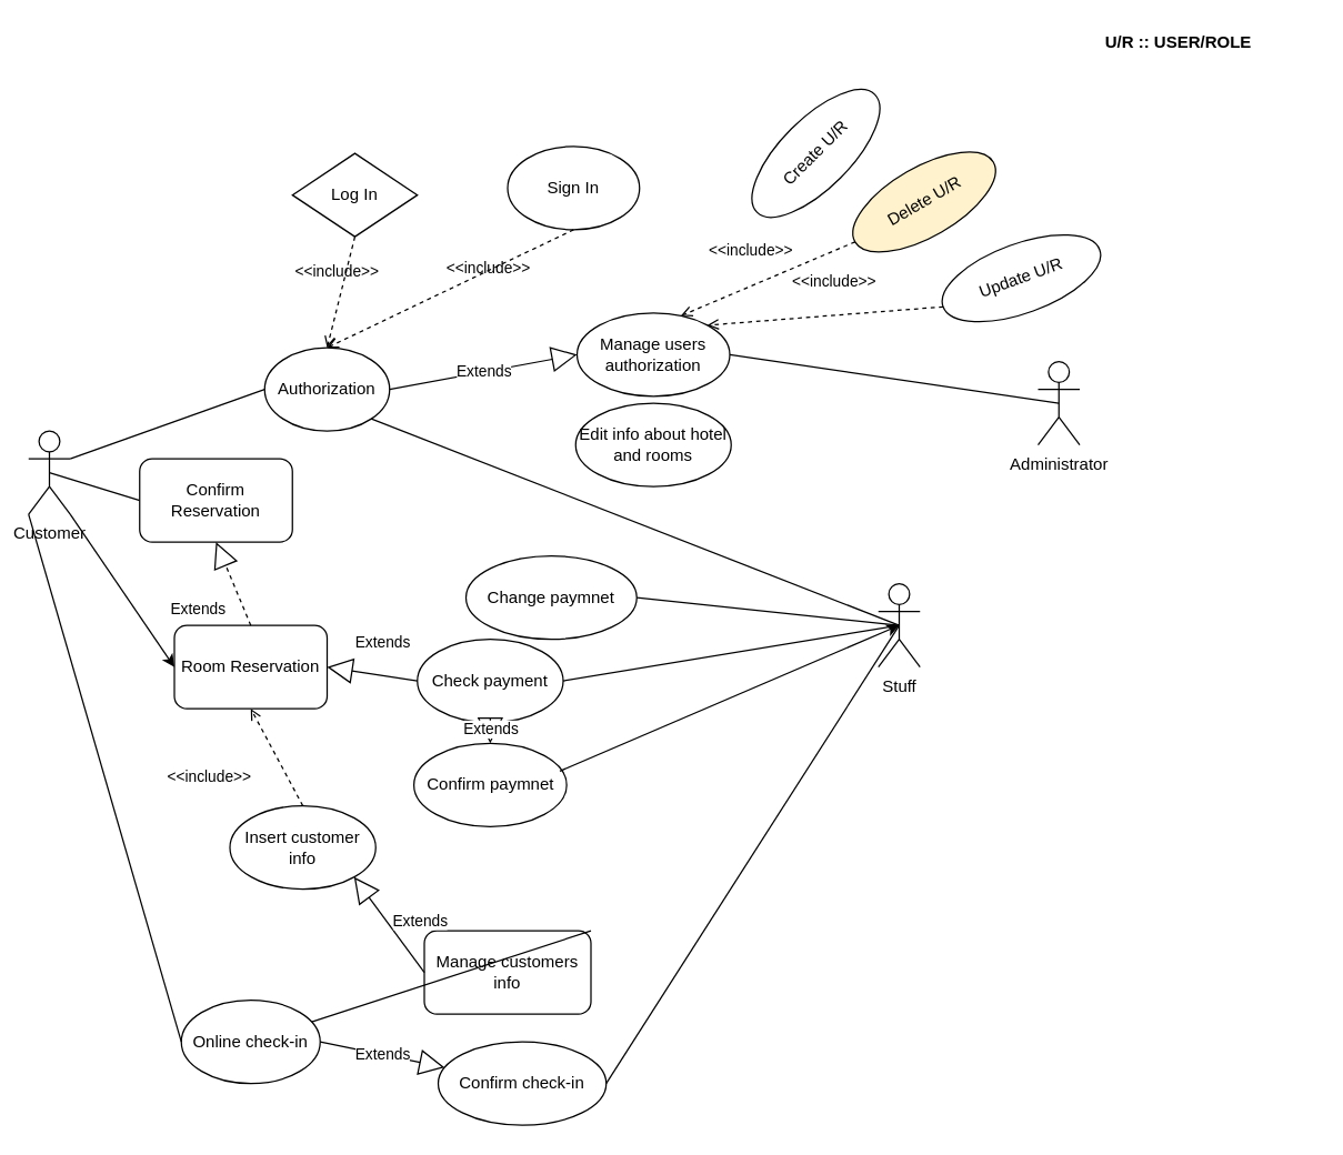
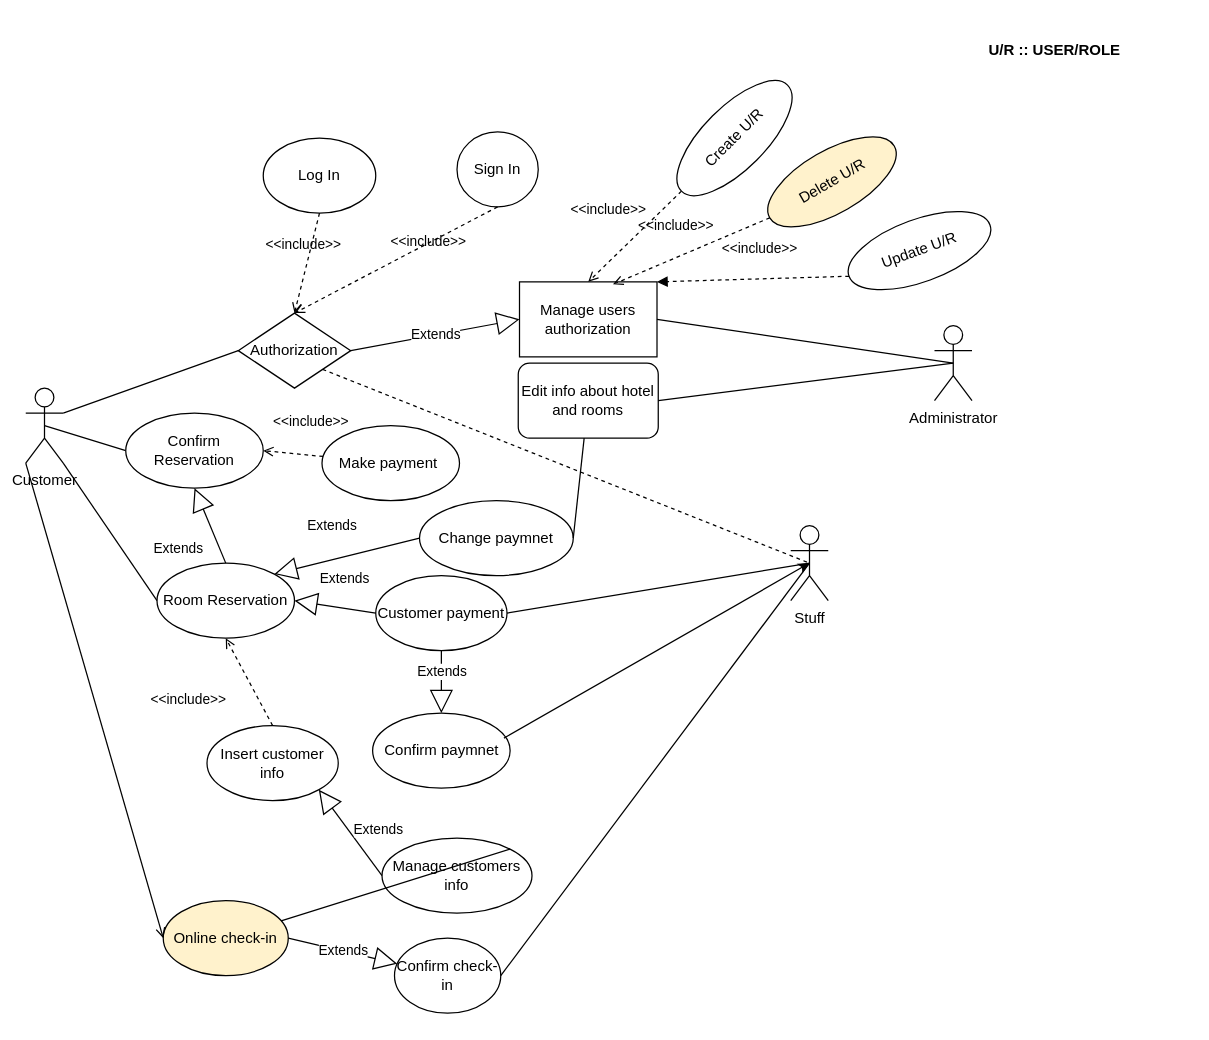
  <mxCell id="0" />
  <mxCell id="1" parent="0" />
  <mxCell id="2" value="Customer" style="shape=umlActor;verticalLabelPosition=bottom;labelBackgroundColor=#ffffff;verticalAlign=top;html=1;outlineConnect=0;" vertex="1" parent="1"><mxGeometry x="20" y="310" width="30" height="60" as="geometry" /></mxCell>
  <mxCell id="3" value="Stuff&lt;br&gt;" style="shape=umlActor;verticalLabelPosition=bottom;labelBackgroundColor=#ffffff;verticalAlign=top;html=1;outlineConnect=0;" vertex="1" parent="1"><mxGeometry x="632" y="420" width="30" height="60" as="geometry" /></mxCell>
  <mxCell id="4" value="Administrator" style="shape=umlActor;verticalLabelPosition=bottom;labelBackgroundColor=#ffffff;verticalAlign=top;html=1;outlineConnect=0;" vertex="1" parent="1"><mxGeometry x="747" y="260" width="30" height="60" as="geometry" /></mxCell>
- <mxCell id="5" value="Authorization" style="ellipse;whiteSpace=wrap;html=1;" vertex="1" parent="1"><mxGeometry x="190" y="250" width="90" height="60" as="geometry" /></mxCell>
- <mxCell id="6" value="Log In" style="rhombus;whiteSpace=wrap;html=1;" vertex="1" parent="1"><mxGeometry x="210" y="110" width="90" height="60" as="geometry" /></mxCell>
- <mxCell id="7" value="Sign In" style="ellipse;whiteSpace=wrap;html=1;" vertex="1" parent="1"><mxGeometry x="365" y="105" width="95" height="60" as="geometry" /></mxCell>
+ <mxCell id="5" value="Authorization" style="rhombus;whiteSpace=wrap;html=1;" vertex="1" parent="1"><mxGeometry x="190" y="250" width="90" height="60" as="geometry" /></mxCell>
+ <mxCell id="6" value="Log In" style="ellipse;whiteSpace=wrap;html=1;" vertex="1" parent="1"><mxGeometry x="210" y="110" width="90" height="60" as="geometry" /></mxCell>
+ <mxCell id="7" value="Sign In" style="ellipse;whiteSpace=wrap;html=1;" vertex="1" parent="1"><mxGeometry x="365" y="105" width="65" height="60" as="geometry" /></mxCell>
  <mxCell id="8" value="" style="endArrow=none;html=1;entryX=0;entryY=0.5;entryDx=0;entryDy=0;exitX=1;exitY=0.333;exitDx=0;exitDy=0;exitPerimeter=0;" edge="1" parent="1" source="2" target="5"><mxGeometry width="50" height="50" relative="1" as="geometry"><mxPoint x="85" y="360" as="sourcePoint" /><mxPoint x="135" y="310" as="targetPoint" /></mxGeometry></mxCell>
  <mxCell id="9" value="&amp;lt;&amp;lt;include&amp;gt;&amp;gt;" style="edgeStyle=none;html=1;endArrow=open;verticalAlign=bottom;dashed=1;labelBackgroundColor=none;exitX=0.5;exitY=1;exitDx=0;exitDy=0;entryX=0.5;entryY=0;entryDx=0;entryDy=0;" edge="1" parent="1" source="6" target="5"><mxGeometry x="-0.132" y="-3" width="160" relative="1" as="geometry"><mxPoint x="135" y="450" as="sourcePoint" /><mxPoint x="295" y="450" as="targetPoint" /><mxPoint x="-1" as="offset" /></mxGeometry></mxCell>
  <mxCell id="10" value="&amp;lt;&amp;lt;include&amp;gt;&amp;gt;" style="edgeStyle=none;html=1;endArrow=open;verticalAlign=bottom;dashed=1;labelBackgroundColor=none;entryX=0.5;entryY=0;entryDx=0;entryDy=0;exitX=0.5;exitY=1;exitDx=0;exitDy=0;" edge="1" parent="1" source="7" target="5"><mxGeometry x="-0.283" y="7" width="160" relative="1" as="geometry"><mxPoint x="125" y="450" as="sourcePoint" /><mxPoint x="285" y="450" as="targetPoint" /><mxPoint as="offset" /></mxGeometry></mxCell>
- <mxCell id="11" value="Room Reservation" style="whiteSpace=wrap;html=1;rounded=1;" vertex="1" parent="1"><mxGeometry x="125" y="450" width="110" height="60" as="geometry" /></mxCell>
- <mxCell id="12" value="Online check-in" style="ellipse;whiteSpace=wrap;html=1;" vertex="1" parent="1"><mxGeometry x="130" y="720" width="100" height="60" as="geometry" /></mxCell>
+ <mxCell id="11" value="Room Reservation" style="ellipse;whiteSpace=wrap;html=1;" vertex="1" parent="1"><mxGeometry x="125" y="450" width="110" height="60" as="geometry" /></mxCell>
+ <mxCell id="12" value="Online check-in" style="ellipse;whiteSpace=wrap;html=1;fillColor=#fff2cc;" vertex="1" parent="1"><mxGeometry x="130" y="720" width="100" height="60" as="geometry" /></mxCell>
+ <mxCell id="13" value="Make payment&amp;nbsp;" style="ellipse;whiteSpace=wrap;html=1;" vertex="1" parent="1"><mxGeometry x="257" y="340" width="110" height="60" as="geometry" /></mxCell>
  <mxCell id="14" value="Insert customer info" style="ellipse;whiteSpace=wrap;html=1;" vertex="1" parent="1"><mxGeometry x="165" y="580" width="105" height="60" as="geometry" /></mxCell>
- <mxCell id="15" value="" style="endArrow=none;html=1;exitX=0;exitY=1;exitDx=0;exitDy=0;exitPerimeter=0;entryX=0;entryY=0.5;entryDx=0;entryDy=0;" edge="1" parent="1" source="2" target="12"><mxGeometry width="50" height="50" relative="1" as="geometry"><mxPoint x="80" y="450" as="sourcePoint" /><mxPoint x="130" y="400" as="targetPoint" /></mxGeometry></mxCell>
+ <mxCell id="15" value="" style="endArrow=open;html=1;exitX=0;exitY=1;exitDx=0;exitDy=0;exitPerimeter=0;entryX=0;entryY=0.5;entryDx=0;entryDy=0;" edge="1" parent="1" source="2" target="12"><mxGeometry width="50" height="50" relative="1" as="geometry"><mxPoint x="80" y="450" as="sourcePoint" /><mxPoint x="130" y="400" as="targetPoint" /></mxGeometry></mxCell>
  <mxCell id="16" value="&amp;lt;&amp;lt;include&amp;gt;&amp;gt;" style="edgeStyle=none;html=1;endArrow=open;verticalAlign=bottom;dashed=1;labelBackgroundColor=none;exitX=0.5;exitY=0;exitDx=0;exitDy=0;entryX=0.5;entryY=1;entryDx=0;entryDy=0;" edge="1" parent="1" source="14" target="11"><mxGeometry x="0.08" y="54" width="160" relative="1" as="geometry"><mxPoint x="135" y="500" as="sourcePoint" /><mxPoint x="535" y="490" as="targetPoint" /><mxPoint as="offset" /></mxGeometry></mxCell>
+ <mxCell id="17" value="&amp;lt;&amp;lt;include&amp;gt;&amp;gt;" style="edgeStyle=none;html=1;endArrow=open;verticalAlign=bottom;dashed=1;labelBackgroundColor=none;entryX=1;entryY=0.5;entryDx=0;entryDy=0;" edge="1" parent="1" source="13" target="19"><mxGeometry x="-0.501" y="-18" width="160" relative="1" as="geometry"><mxPoint x="285" y="480" as="sourcePoint" /><mxPoint x="265" y="550" as="targetPoint" /><mxPoint as="offset" /></mxGeometry></mxCell>
  <mxCell id="18" value="" style="endArrow=none;html=1;exitX=0.5;exitY=0.5;exitDx=0;exitDy=0;exitPerimeter=0;entryX=0;entryY=0.5;entryDx=0;entryDy=0;" edge="1" parent="1" source="2" target="19"><mxGeometry width="50" height="50" relative="1" as="geometry"><mxPoint x="45" y="470" as="sourcePoint" /><mxPoint x="85" y="480" as="targetPoint" /></mxGeometry></mxCell>
- <mxCell id="19" value="Confirm Reservation" style="whiteSpace=wrap;html=1;rounded=1;" vertex="1" parent="1"><mxGeometry x="100" y="330" width="110" height="60" as="geometry" /></mxCell>
- <mxCell id="20" value="Extends" style="endArrow=block;endSize=16;endFill=0;html=1;entryX=0.5;entryY=1;entryDx=0;entryDy=0;exitX=0.5;exitY=0;exitDx=0;exitDy=0;dashed=1;" edge="1" parent="1" source="11" target="19"><mxGeometry x="-0.188" y="30" width="160" relative="1" as="geometry"><mxPoint x="150" y="700" as="sourcePoint" /><mxPoint x="310" y="700" as="targetPoint" /><mxPoint as="offset" /></mxGeometry></mxCell>
- <mxCell id="21" value="" style="endArrow=classic;html=1;entryX=0;entryY=0.5;entryDx=0;entryDy=0;exitX=1;exitY=1;exitDx=0;exitDy=0;exitPerimeter=0;" edge="1" parent="1" source="2" target="11"><mxGeometry width="50" height="50" relative="1" as="geometry"><mxPoint x="5" y="880" as="sourcePoint" /><mxPoint x="55" y="830" as="targetPoint" /></mxGeometry></mxCell>
- <mxCell id="22" value="Check payment" style="ellipse;whiteSpace=wrap;html=1;" vertex="1" parent="1"><mxGeometry x="300" y="460" width="105" height="60" as="geometry" /></mxCell>
+ <mxCell id="19" value="Confirm Reservation" style="ellipse;whiteSpace=wrap;html=1;" vertex="1" parent="1"><mxGeometry x="100" y="330" width="110" height="60" as="geometry" /></mxCell>
+ <mxCell id="20" value="Extends" style="endArrow=block;endSize=16;endFill=0;html=1;entryX=0.5;entryY=1;entryDx=0;entryDy=0;exitX=0.5;exitY=0;exitDx=0;exitDy=0;" edge="1" parent="1" source="11" target="19"><mxGeometry x="-0.188" y="30" width="160" relative="1" as="geometry"><mxPoint x="150" y="700" as="sourcePoint" /><mxPoint x="310" y="700" as="targetPoint" /><mxPoint as="offset" /></mxGeometry></mxCell>
+ <mxCell id="21" value="" style="endArrow=none;html=1;entryX=0;entryY=0.5;entryDx=0;entryDy=0;exitX=1;exitY=1;exitDx=0;exitDy=0;exitPerimeter=0;" edge="1" parent="1" source="2" target="11"><mxGeometry width="50" height="50" relative="1" as="geometry"><mxPoint x="5" y="880" as="sourcePoint" /><mxPoint x="55" y="830" as="targetPoint" /></mxGeometry></mxCell>
+ <mxCell id="22" value="Customer payment" style="ellipse;whiteSpace=wrap;html=1;" vertex="1" parent="1"><mxGeometry x="300" y="460" width="105" height="60" as="geometry" /></mxCell>
  <mxCell id="23" value="Extends" style="endArrow=block;endSize=16;endFill=0;html=1;exitX=0;exitY=0.5;exitDx=0;exitDy=0;entryX=1;entryY=0.5;entryDx=0;entryDy=0;" edge="1" parent="1" source="22" target="11"><mxGeometry x="-0.113" y="-24" width="160" relative="1" as="geometry"><mxPoint x="165" y="570" as="sourcePoint" /><mxPoint x="325" y="570" as="targetPoint" /><mxPoint as="offset" /></mxGeometry></mxCell>
- <mxCell id="24" value="Confirm paymnet" style="ellipse;whiteSpace=wrap;html=1;" vertex="1" parent="1"><mxGeometry x="297.5" y="535" width="110" height="60" as="geometry" /></mxCell>
+ <mxCell id="24" value="Confirm paymnet" style="ellipse;whiteSpace=wrap;html=1;" vertex="1" parent="1"><mxGeometry x="297.5" y="570" width="110" height="60" as="geometry" /></mxCell>
  <mxCell id="25" value="" style="endArrow=classic;html=1;exitX=0.955;exitY=0.333;exitDx=0;exitDy=0;exitPerimeter=0;entryX=0.5;entryY=0.5;entryDx=0;entryDy=0;entryPerimeter=0;" edge="1" parent="1" source="24" target="3"><mxGeometry width="50" height="50" relative="1" as="geometry"><mxPoint x="525" y="550" as="sourcePoint" /><mxPoint x="575" y="500" as="targetPoint" /></mxGeometry></mxCell>
  <mxCell id="26" value="" style="endArrow=none;html=1;exitX=1;exitY=0.5;exitDx=0;exitDy=0;entryX=0.5;entryY=0.5;entryDx=0;entryDy=0;entryPerimeter=0;" edge="1" parent="1" source="22" target="3"><mxGeometry width="50" height="50" relative="1" as="geometry"><mxPoint x="525" y="540" as="sourcePoint" /><mxPoint x="575" y="490" as="targetPoint" /></mxGeometry></mxCell>
  <mxCell id="27" value="Extends" style="endArrow=block;endSize=16;endFill=0;html=1;entryX=0.5;entryY=0;entryDx=0;entryDy=0;exitX=0.5;exitY=1;exitDx=0;exitDy=0;" edge="1" parent="1" source="22" target="24"><mxGeometry x="-0.333" width="160" relative="1" as="geometry"><mxPoint x="340" y="570" as="sourcePoint" /><mxPoint x="500" y="570" as="targetPoint" /><mxPoint as="offset" /></mxGeometry></mxCell>
- <mxCell id="28" value="Manage customers info" style="whiteSpace=wrap;html=1;rounded=1;" vertex="1" parent="1"><mxGeometry x="305" y="670" width="120" height="60" as="geometry" /></mxCell>
+ <mxCell id="28" value="Manage customers info" style="ellipse;whiteSpace=wrap;html=1;" vertex="1" parent="1"><mxGeometry x="305" y="670" width="120" height="60" as="geometry" /></mxCell>
  <mxCell id="29" value="" style="endArrow=none;html=1;exitX=1;exitY=0;exitDx=0;exitDy=0;" edge="1" parent="1" source="28" target="12"><mxGeometry width="50" height="50" relative="1" as="geometry"><mxPoint x="467.5" y="670" as="sourcePoint" /><mxPoint x="517.5" y="620" as="targetPoint" /></mxGeometry></mxCell>
  <mxCell id="30" value="Extends" style="endArrow=block;endSize=16;endFill=0;html=1;exitX=0;exitY=0.5;exitDx=0;exitDy=0;entryX=1;entryY=1;entryDx=0;entryDy=0;" edge="1" parent="1" source="28" target="14"><mxGeometry x="-0.265" y="-20" width="160" relative="1" as="geometry"><mxPoint x="5" y="770" as="sourcePoint" /><mxPoint x="165" y="770" as="targetPoint" /><mxPoint x="-1" as="offset" /></mxGeometry></mxCell>
- <mxCell id="31" value="" style="endArrow=none;html=1;exitX=1;exitY=1;exitDx=0;exitDy=0;entryX=0.5;entryY=0.5;entryDx=0;entryDy=0;entryPerimeter=0;" edge="1" parent="1" source="5" target="3"><mxGeometry width="50" height="50" relative="1" as="geometry"><mxPoint x="525" y="425" as="sourcePoint" /><mxPoint x="575" y="375" as="targetPoint" /></mxGeometry></mxCell>
- <mxCell id="32" value="Manage users authorization" style="ellipse;whiteSpace=wrap;html=1;" vertex="1" parent="1"><mxGeometry x="415" y="225" width="110" height="60" as="geometry" /></mxCell>
+ <mxCell id="31" value="" style="endArrow=none;html=1;exitX=1;exitY=1;exitDx=0;exitDy=0;entryX=0.5;entryY=0.5;entryDx=0;entryDy=0;entryPerimeter=0;dashed=1;" edge="1" parent="1" source="5" target="3"><mxGeometry width="50" height="50" relative="1" as="geometry"><mxPoint x="525" y="425" as="sourcePoint" /><mxPoint x="575" y="375" as="targetPoint" /></mxGeometry></mxCell>
+ <mxCell id="32" value="Manage users authorization" style="whiteSpace=wrap;html=1;rounded=0;" vertex="1" parent="1"><mxGeometry x="415" y="225" width="110" height="60" as="geometry" /></mxCell>
  <mxCell id="33" value="" style="endArrow=none;html=1;entryX=0.5;entryY=0.5;entryDx=0;entryDy=0;entryPerimeter=0;exitX=1;exitY=0.5;exitDx=0;exitDy=0;" edge="1" parent="1" source="32" target="4"><mxGeometry width="50" height="50" relative="1" as="geometry"><mxPoint x="5" y="810" as="sourcePoint" /><mxPoint x="595" y="360" as="targetPoint" /></mxGeometry></mxCell>
  <mxCell id="34" value="Extends" style="endArrow=block;endSize=16;endFill=0;html=1;exitX=1;exitY=0.5;exitDx=0;exitDy=0;entryX=0;entryY=0.5;entryDx=0;entryDy=0;" edge="1" parent="1" source="5" target="32"><mxGeometry width="160" relative="1" as="geometry"><mxPoint x="315" y="299.5" as="sourcePoint" /><mxPoint x="475" y="299.5" as="targetPoint" /></mxGeometry></mxCell>
- <mxCell id="36" value="&amp;lt;&amp;lt;include&amp;gt;&amp;gt;" style="edgeStyle=none;html=1;endArrow=open;verticalAlign=bottom;dashed=1;labelBackgroundColor=none;exitX=0;exitY=0.5;exitDx=0;exitDy=0;entryX=1;entryY=0;entryDx=0;entryDy=0;" edge="1" parent="1" source="40" target="32"><mxGeometry x="-0.08" y="-16" width="160" relative="1" as="geometry"><mxPoint x="515" y="409.5" as="sourcePoint" /><mxPoint x="675" y="409.5" as="targetPoint" /><mxPoint as="offset" /></mxGeometry></mxCell>
+ <mxCell id="35" value="&amp;lt;&amp;lt;include&amp;gt;&amp;gt;" style="edgeStyle=none;html=1;endArrow=open;verticalAlign=bottom;dashed=1;labelBackgroundColor=none;entryX=0.5;entryY=0;entryDx=0;entryDy=0;exitX=0;exitY=0.5;exitDx=0;exitDy=0;" edge="1" parent="1" source="38" target="32"><mxGeometry x="0.118" y="-24" width="160" relative="1" as="geometry"><mxPoint x="585" y="190" as="sourcePoint" /><mxPoint x="665" y="180" as="targetPoint" /><mxPoint as="offset" /></mxGeometry></mxCell>
+ <mxCell id="36" value="&amp;lt;&amp;lt;include&amp;gt;&amp;gt;" style="edgeStyle=none;html=1;endArrow=block;verticalAlign=bottom;dashed=1;labelBackgroundColor=none;exitX=0;exitY=0.5;exitDx=0;exitDy=0;entryX=1;entryY=0;entryDx=0;entryDy=0;" edge="1" parent="1" source="40" target="32"><mxGeometry x="-0.08" y="-16" width="160" relative="1" as="geometry"><mxPoint x="515" y="409.5" as="sourcePoint" /><mxPoint x="675" y="409.5" as="targetPoint" /><mxPoint as="offset" /></mxGeometry></mxCell>
  <mxCell id="37" value="&amp;lt;&amp;lt;include&amp;gt;&amp;gt;" style="edgeStyle=none;html=1;endArrow=open;verticalAlign=bottom;dashed=1;labelBackgroundColor=none;entryX=0.68;entryY=0.033;entryDx=0;entryDy=0;entryPerimeter=0;exitX=0;exitY=0.5;exitDx=0;exitDy=0;" edge="1" parent="1" source="39" target="32"><mxGeometry x="0.099" y="-15" width="160" relative="1" as="geometry"><mxPoint x="685" as="sourcePoint" y="210" /><mxPoint x="565" y="260" as="targetPoint" /><mxPoint as="offset" /></mxGeometry></mxCell>
  <mxCell id="38" value="Create U/R" style="ellipse;whiteSpace=wrap;html=1;rotation=-45;" vertex="1" parent="1"><mxGeometry x="527" y="85" width="120" height="50" as="geometry" /></mxCell>
  <mxCell id="39" value="Delete U/R" style="ellipse;whiteSpace=wrap;html=1;rotation=-30;fillColor=#fff2cc;" vertex="1" parent="1"><mxGeometry x="607.5" y="120" width="115" height="50" as="geometry" /></mxCell>
  <mxCell id="40" value="Update U/R" style="ellipse;whiteSpace=wrap;html=1;rotation=-20;" vertex="1" parent="1"><mxGeometry x="675" y="175" width="120" height="50" as="geometry" /></mxCell>
- <mxCell id="41" value="Edit info about hotel and rooms" style="ellipse;whiteSpace=wrap;html=1;" vertex="1" parent="1"><mxGeometry x="414" y="290" width="112" height="60" as="geometry" /></mxCell>
- <mxCell id="43" value="Confirm check-in" style="ellipse;whiteSpace=wrap;html=1;" vertex="1" parent="1"><mxGeometry x="315" y="750" width="121" height="60" as="geometry" /></mxCell>
+ <mxCell id="41" value="Edit info about hotel and rooms" style="whiteSpace=wrap;html=1;rounded=1;" vertex="1" parent="1"><mxGeometry x="414" y="290" width="112" height="60" as="geometry" /></mxCell>
+ <mxCell id="42" value="" style="endArrow=none;html=1;exitX=1;exitY=0.5;exitDx=0;exitDy=0;entryX=0.5;entryY=0.5;entryDx=0;entryDy=0;entryPerimeter=0;" edge="1" parent="1" source="41" target="4"><mxGeometry width="50" height="50" relative="1" as="geometry"><mxPoint x="695" y="380" as="sourcePoint" /><mxPoint x="745" y="330" as="targetPoint" /></mxGeometry></mxCell>
+ <mxCell id="43" value="Confirm check-in" style="ellipse;whiteSpace=wrap;html=1;" vertex="1" parent="1"><mxGeometry x="315" y="750" width="85" height="60" as="geometry" /></mxCell>
  <mxCell id="44" value="" style="endArrow=none;html=1;entryX=0.5;entryY=0.5;entryDx=0;entryDy=0;entryPerimeter=0;exitX=1;exitY=0.5;exitDx=0;exitDy=0;" edge="1" parent="1" source="43" target="3"><mxGeometry width="50" height="50" relative="1" as="geometry"><mxPoint x="515" y="665" as="sourcePoint" /><mxPoint x="565" y="615" as="targetPoint" /></mxGeometry></mxCell>
  <mxCell id="45" value="Extends" style="endArrow=block;endSize=16;endFill=0;html=1;exitX=1;exitY=0.5;exitDx=0;exitDy=0;" edge="1" parent="1" source="12" target="43"><mxGeometry width="160" relative="1" as="geometry"><mxPoint x="5" y="870" as="sourcePoint" /><mxPoint x="335" y="840" as="targetPoint" /></mxGeometry></mxCell>
- <mxCell id="46" value="&lt;b&gt;U/R :: USER/ROLE&amp;nbsp;&lt;/b&gt;" style="text;html=1;strokeColor=none;fillColor=none;align=center;verticalAlign=middle;whiteSpace=wrap;rounded=0;" vertex="1" parent="1"><mxGeometry x="755" y="20" width="190" height="20" as="geometry" /></mxCell>
+ <mxCell id="46" value="&lt;b&gt;U/R :: USER/ROLE&amp;nbsp;&lt;/b&gt;" style="text;html=1;strokeColor=none;fillColor=none;align=center;verticalAlign=middle;whiteSpace=wrap;rounded=0;" vertex="1" parent="1"><mxGeometry x="750" y="30" width="190" height="20" as="geometry" /></mxCell>
  <mxCell id="47" value="Change paymnet" style="ellipse;whiteSpace=wrap;html=1;" vertex="1" parent="1"><mxGeometry x="335" y="400" width="123" height="60" as="geometry" /></mxCell>
- <mxCell id="48" value="" style="endArrow=none;html=1;entryX=0.5;entryY=0.5;entryDx=0;entryDy=0;entryPerimeter=0;exitX=1;exitY=0.5;exitDx=0;exitDy=0;" edge="1" parent="1" source="47" target="3"><mxGeometry width="50" height="50" relative="1" as="geometry"><mxPoint x="515" y="480" as="sourcePoint" /><mxPoint x="565" y="430" as="targetPoint" /></mxGeometry></mxCell>
+ <mxCell id="48" value="" style="endArrow=none;html=1;exitX=1;exitY=0.5;exitDx=0;exitDy=0;" edge="1" parent="1" source="47" target="41"><mxGeometry width="50" height="50" relative="1" as="geometry"><mxPoint x="515" y="480" as="sourcePoint" /><mxPoint x="565" y="430" as="targetPoint" /></mxGeometry></mxCell>
+ <mxCell id="49" value="Extends" style="endArrow=block;endSize=16;endFill=0;html=1;entryX=1;entryY=0;entryDx=0;entryDy=0;exitX=0;exitY=0.5;exitDx=0;exitDy=0;" edge="1" parent="1" source="47" target="11"><mxGeometry x="0.096" y="-27" width="160" relative="1" as="geometry"><mxPoint x="5" y="830" as="sourcePoint" /><mxPoint x="165" y="830" as="targetPoint" /><mxPoint x="1" as="offset" /></mxGeometry></mxCell>
